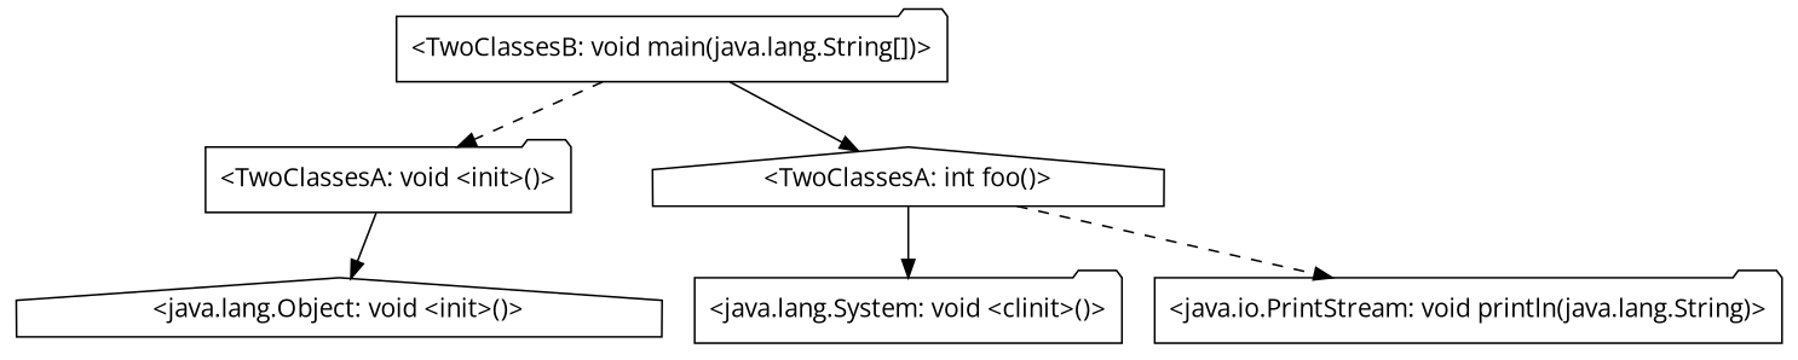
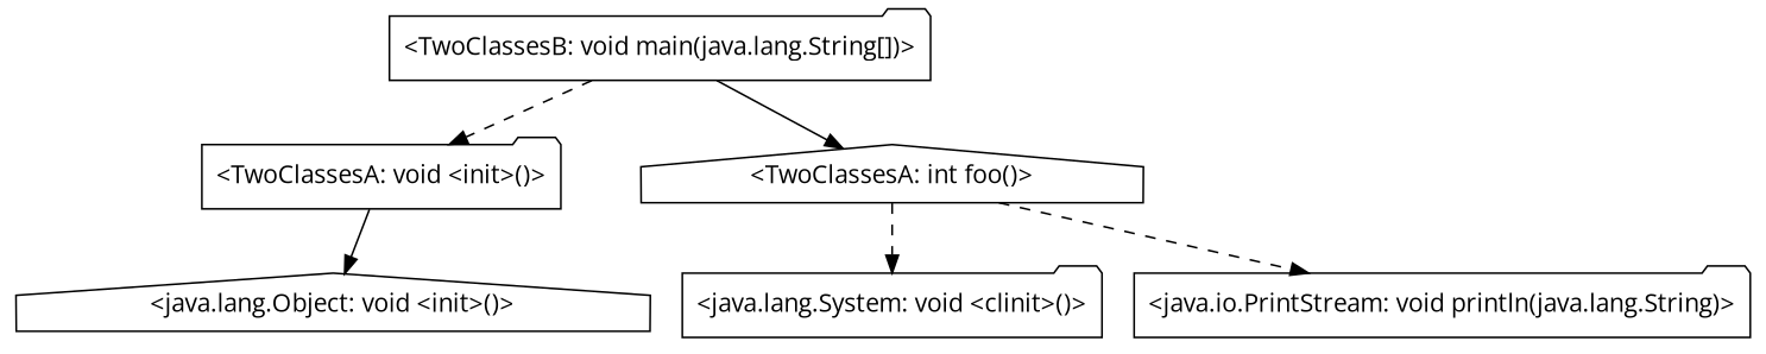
  digraph {
    fontname="Open Sans"
    node [fontname="Open Sans" shape=folder]
    edge [fontname="Open Sans" style=dashed]
    "<TwoClassesB: void main(java.lang.String[])>"
    "<TwoClassesA: void <init>()>"
    "<TwoClassesA: int foo()>" [shape=house]
    "<java.lang.Object: void <init>()>" [shape=house]
    "<java.lang.System: void <clinit>()>"
    "<java.io.PrintStream: void println(java.lang.String)>"
    "<TwoClassesB: void main(java.lang.String[])>" -> "<TwoClassesA: void <init>()>"
    "<TwoClassesB: void main(java.lang.String[])>" -> "<TwoClassesA: int foo()>" [style=solid]
    "<TwoClassesA: void <init>()>" -> "<java.lang.Object: void <init>()>" [style=solid]
-   "<TwoClassesA: int foo()>" -> "<java.lang.System: void <clinit>()>" [style=solid]
+   "<TwoClassesA: int foo()>" -> "<java.lang.System: void <clinit>()>"
    "<TwoClassesA: int foo()>" -> "<java.io.PrintStream: void println(java.lang.String)>"
  }
